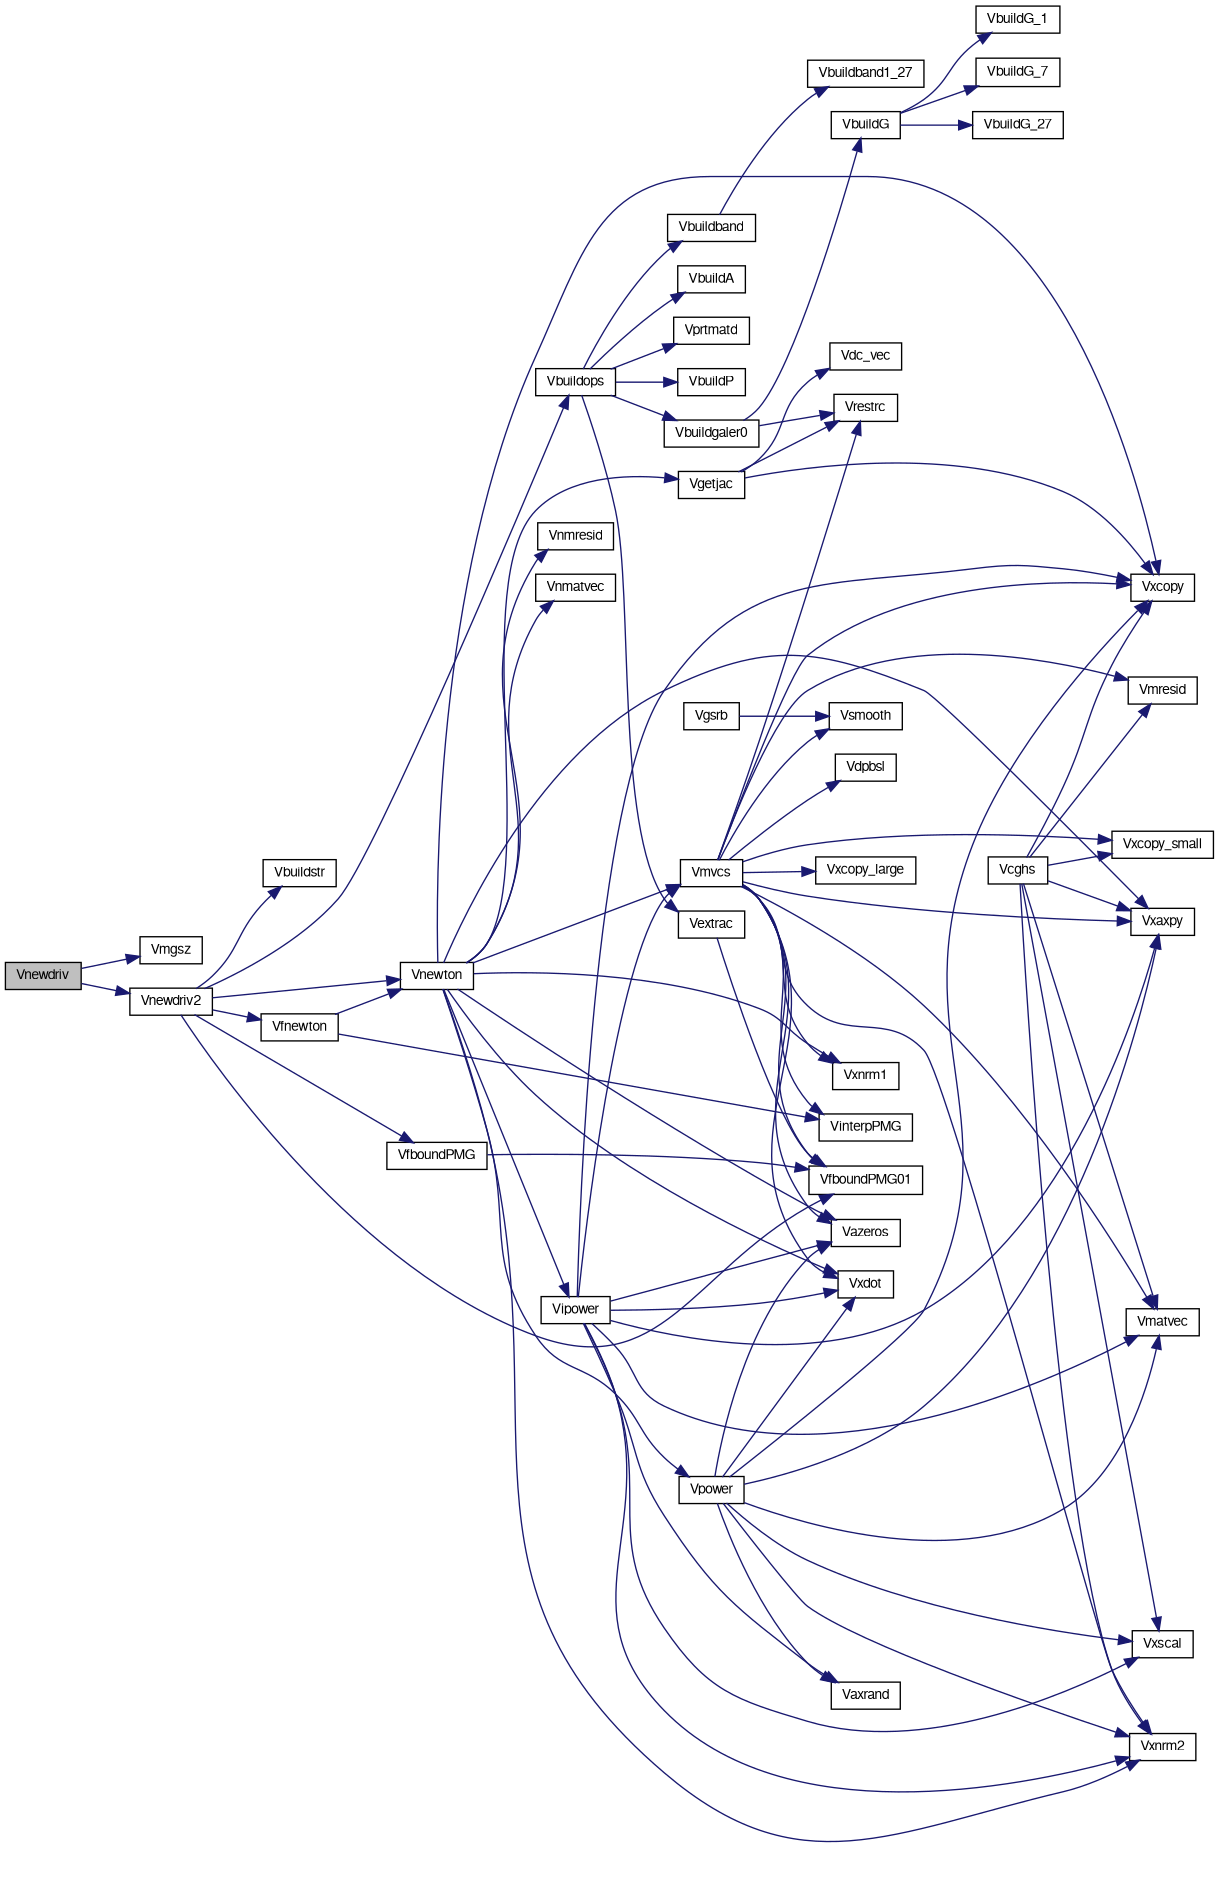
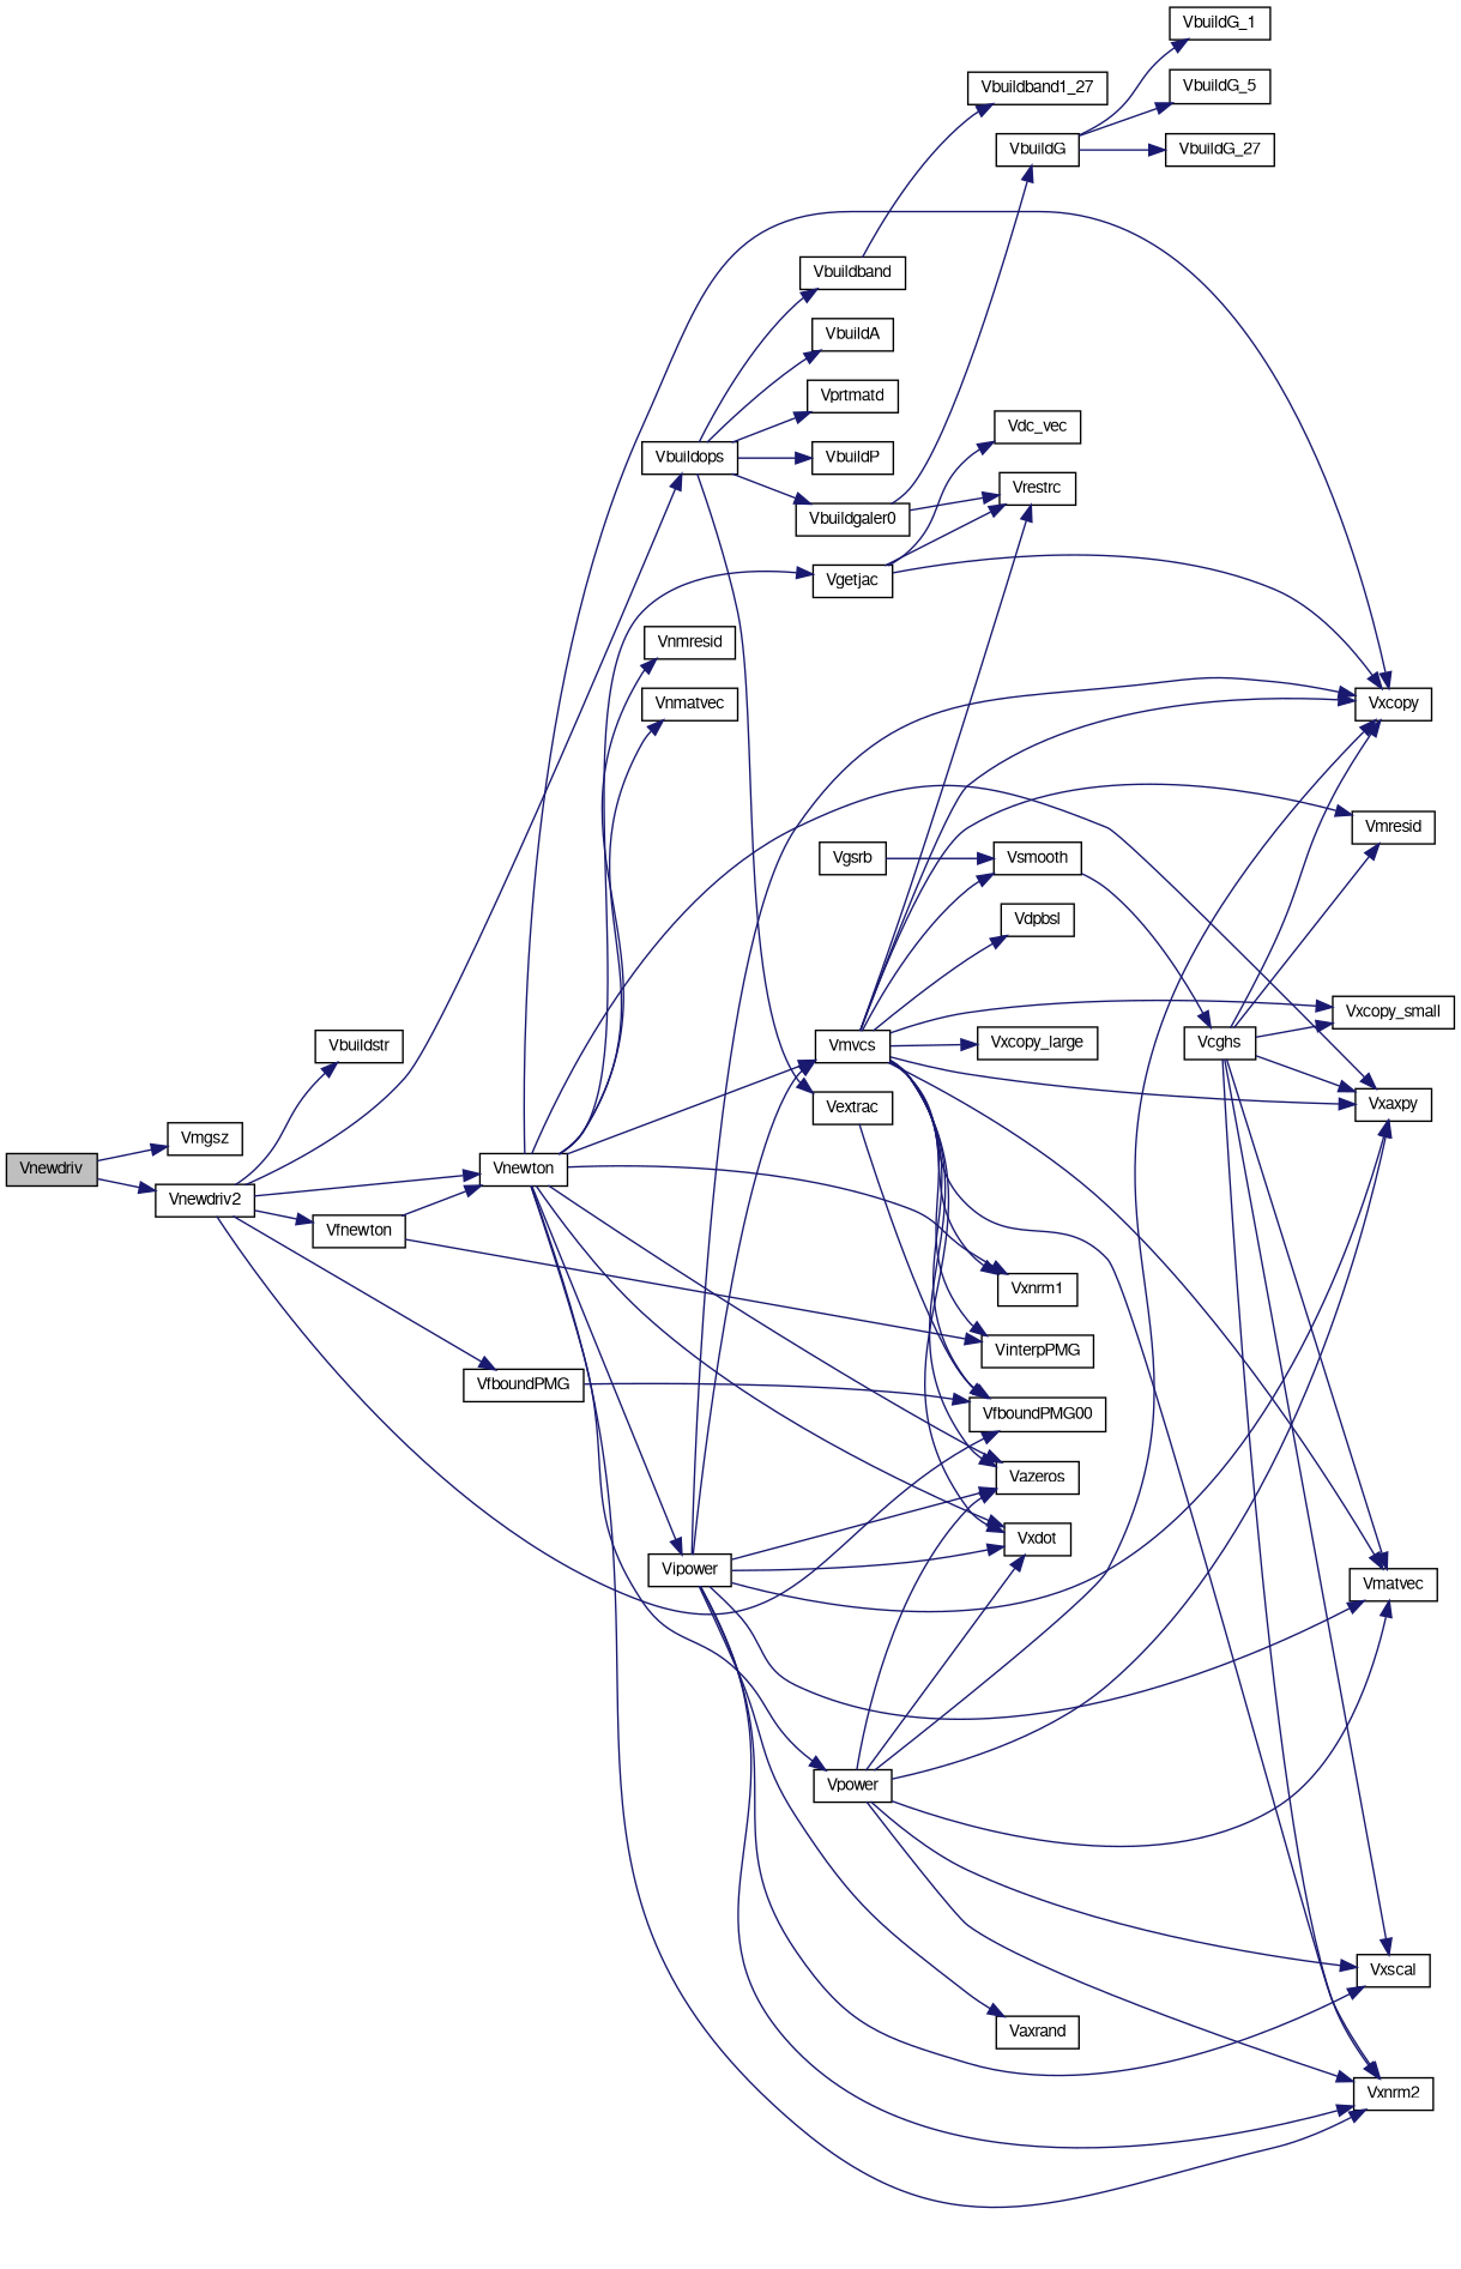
  digraph {
    rankdir=LR
    node [color=black fillcolor=white fontname=FreeSans fontsize=10 shape=record style=filled]
    edge [color=midnightblue fontname=FreeSans fontsize=10 labelfontname=FreeSans labelfontsize=10 style=solid]
    n1 [fillcolor=grey75 fontcolor=black height=0.2 label=Vnewdriv width=0.4]
    n2 [height=0.2 label=Vmgsz width=0.4]
    n3 [height=0.2 label=Vnewdriv2 width=0.4]
    n4 [height=0.2 label=Vbuildstr width=0.4]
    n5 [height=0.2 label=Vbuildops width=0.4]
-   n6 [height=0.2 label=VfboundPMG01 width=0.4]
+   n6 [height=0.2 label=VfboundPMG00 width=0.4]
    n7 [height=0.2 label=Vnewton width=0.4]
    n8 [height=0.2 label=Vfnewton width=0.4]
    n9 [height=0.2 label=VfboundPMG width=0.4]
    n10 [height=0.2 label=VbuildA width=0.4]
    n11 [height=0.2 label=Vprtmatd width=0.4]
    n12 [height=0.2 label=VbuildP width=0.4]
    n13 [height=0.2 label=Vbuildgaler0 width=0.4]
    n14 [height=0.2 label=Vextrac width=0.4]
    n15 [height=0.2 label=Vbuildband width=0.4]
    n16 [height=0.2 label=Vazeros width=0.4]
    n17 [height=0.2 label=Vnmresid width=0.4]
    n18 [height=0.2 label=Vxnrm1 width=0.4]
    n19 [height=0.2 label=Vxnrm2 width=0.4]
    n20 [height=0.2 label=Vnmatvec width=0.4]
    n21 [height=0.2 label=Vxdot width=0.4]
    n22 [height=0.2 label=Vxcopy width=0.4]
    n23 [height=0.2 label=Vgetjac width=0.4]
    n24 [height=0.2 label=Vmvcs width=0.4]
    n25 [height=0.2 label=Vxaxpy width=0.4]
    n26 [height=0.2 label=Vpower width=0.4]
    n27 [height=0.2 label=Vipower width=0.4]
    n28 [height=0.2 label=VinterpPMG width=0.4]
    n29 [height=0.2 label=VbuildG width=0.4]
    n30 [height=0.2 label=Vrestrc width=0.4]
    n31 [height=0.2 label=Vbuildband1_27 width=0.4]
    n32 [height=0.2 label=VbuildG_1 width=0.4]
-   n33 [height=0.2 label=VbuildG_7 width=0.4]
+   n33 [height=0.2 label=VbuildG_5 width=0.4]
    n34 [height=0.2 label=VbuildG_27 width=0.4]
    n35 [height=0.2 label=Vdc_vec width=0.4]
    n36 [height=0.2 label=Vmatvec width=0.4]
    n37 [height=0.2 label=Vsmooth width=0.4]
    n38 [height=0.2 label=Vmresid width=0.4]
    n39 [height=0.2 label=Vxcopy_small width=0.4]
    n40 [height=0.2 label=Vdpbsl width=0.4]
    n41 [height=0.2 label=Vxcopy_large width=0.4]
    n42 [height=0.2 label=Vxscal width=0.4]
    n43 [height=0.2 label=Vaxrand width=0.4]
    n44 [height=0.2 label=Vcghs width=0.4]
    n45 [height=0.2 label=Vgsrb width=0.4]
    n1 -> n2
    n1 -> n3
    n3 -> n4
    n3 -> n5
    n3 -> n6
    n3 -> n7
    n3 -> n8
    n3 -> n9
    n5 -> n10
    n5 -> n11
    n5 -> n12
    n5 -> n13
    n5 -> n14
    n5 -> n15
    n7 -> n16
    n7 -> n17
    n7 -> n18
    n7 -> n19
    n7 -> n20
    n7 -> n21
    n7 -> n22
    n7 -> n23
    n7 -> n24
    n7 -> n25
    n7 -> n26
    n7 -> n27
    n8 -> n7
    n8 -> n28
    n9 -> n6
    n13 -> n29
    n13 -> n30
    n14 -> n6
    n15 -> n31
    n23 -> n22
    n23 -> n30
    n23 -> n35
    n24 -> n6
    n24 -> n16
    n24 -> n18
    n24 -> n19
    n24 -> n21
    n24 -> n22
    n24 -> n25
    n24 -> n28
    n24 -> n30
    n24 -> n36
    n24 -> n37
    n24 -> n38
    n24 -> n39
    n24 -> n40
    n24 -> n41
    n26 -> n16
    n26 -> n19
    n26 -> n21
    n26 -> n22
    n26 -> n25
    n26 -> n36
    n26 -> n42
-   n26 -> n43
    n27 -> n16
    n27 -> n19
    n27 -> n21
    n27 -> n22
    n27 -> n24
    n27 -> n25
    n27 -> n36
    n27 -> n42
    n27 -> n43
    n29 -> n32
    n29 -> n33
    n29 -> n34
+   n37 -> n44
    n44 -> n19
    n44 -> n22
    n44 -> n25
    n44 -> n36
    n44 -> n38
    n44 -> n39
    n44 -> n42
    n45 -> n37
  }
